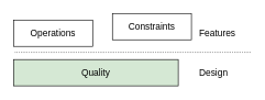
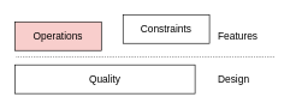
  <mxCell id="0" />
  <mxCell id="1" parent="0" />
- <mxCell id="2" value="Operations" style="rounded=0;whiteSpace=wrap;html=1;verticalAlign=middle;fontSize=14;spacing=10;" vertex="1" parent="1"><mxGeometry x="20" y="30" width="120" height="40" as="geometry" /></mxCell>
+ <mxCell id="2" value="Operations" style="rounded=0;whiteSpace=wrap;html=1;verticalAlign=middle;fontSize=14;spacing=10;fillColor=#f8cecc;" vertex="1" parent="1"><mxGeometry x="20" y="30" width="120" height="40" as="geometry" /></mxCell>
  <mxCell id="3" value="Features" style="text;html=1;strokeColor=none;fillColor=none;align=left;verticalAlign=middle;whiteSpace=wrap;rounded=0;fontSize=14;" vertex="1" parent="1"><mxGeometry x="300" y="30" width="80" height="40" as="geometry" /></mxCell>
  <mxCell id="4" value="" style="endArrow=none;dashed=1;html=1;strokeWidth=1;fontSize=14;dashPattern=1 2;" edge="1" parent="1"><mxGeometry width="50" height="50" relative="1" as="geometry"><mxPoint x="380" y="79" as="sourcePoint" /><mxPoint x="20" y="79" as="targetPoint" /></mxGeometry></mxCell>
- <mxCell id="5" value="Quality" style="rounded=0;whiteSpace=wrap;html=1;verticalAlign=middle;fontSize=14;spacing=10;fillColor=#d5e8d4;" vertex="1" parent="1"><mxGeometry x="20" y="90" width="250" height="40" as="geometry" /></mxCell>
+ <mxCell id="5" value="Quality" style="rounded=0;whiteSpace=wrap;html=1;verticalAlign=middle;fontSize=14;spacing=10;" vertex="1" parent="1"><mxGeometry x="20" y="90" width="250" height="40" as="geometry" /></mxCell>
  <mxCell id="6" value="Constraints" style="rounded=0;whiteSpace=wrap;html=1;verticalAlign=middle;fontSize=14;spacing=10;" vertex="1" parent="1"><mxGeometry x="170" y="20" width="120" height="40" as="geometry" /></mxCell>
  <mxCell id="7" value="Design" style="text;html=1;strokeColor=none;fillColor=none;align=left;verticalAlign=middle;whiteSpace=wrap;rounded=0;fontSize=14;" vertex="1" parent="1"><mxGeometry x="300" y="90" width="80" height="40" as="geometry" /></mxCell>
